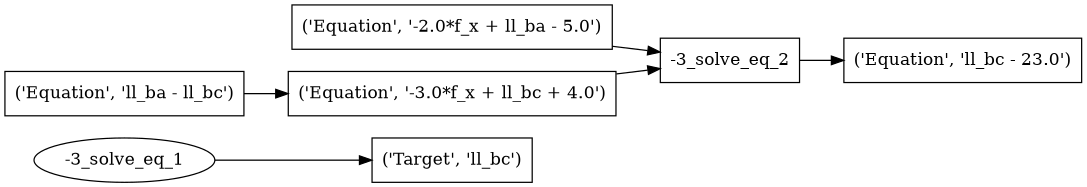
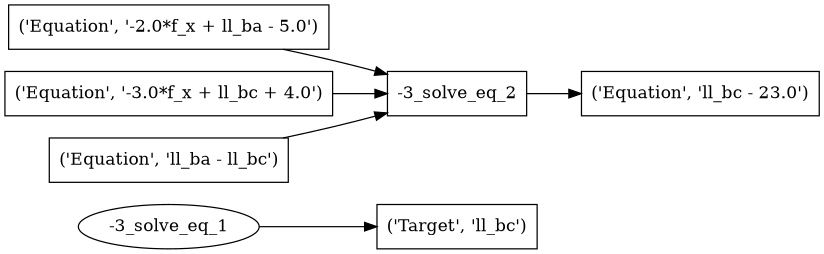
  digraph {
    rankdir=LR
    node [shape=box]
    n1 [label="('Target', 'll_bc')"]
    n2 [label="-3_solve_eq_1" shape=""]
    n3 [label="('Equation', 'll_bc - 23.0')"]
    n4 [label="-3_solve_eq_2"]
    n5 [label="('Equation', '-2.0*f_x + ll_ba - 5.0')"]
    n6 [label="('Equation', '-3.0*f_x + ll_bc + 4.0')"]
    n7 [label="('Equation', 'll_ba - ll_bc')"]
    n2 -> n1
    n4 -> n3
    n5 -> n4
    n6 -> n4
-   n7 -> n6
+   n7 -> n4
  }
